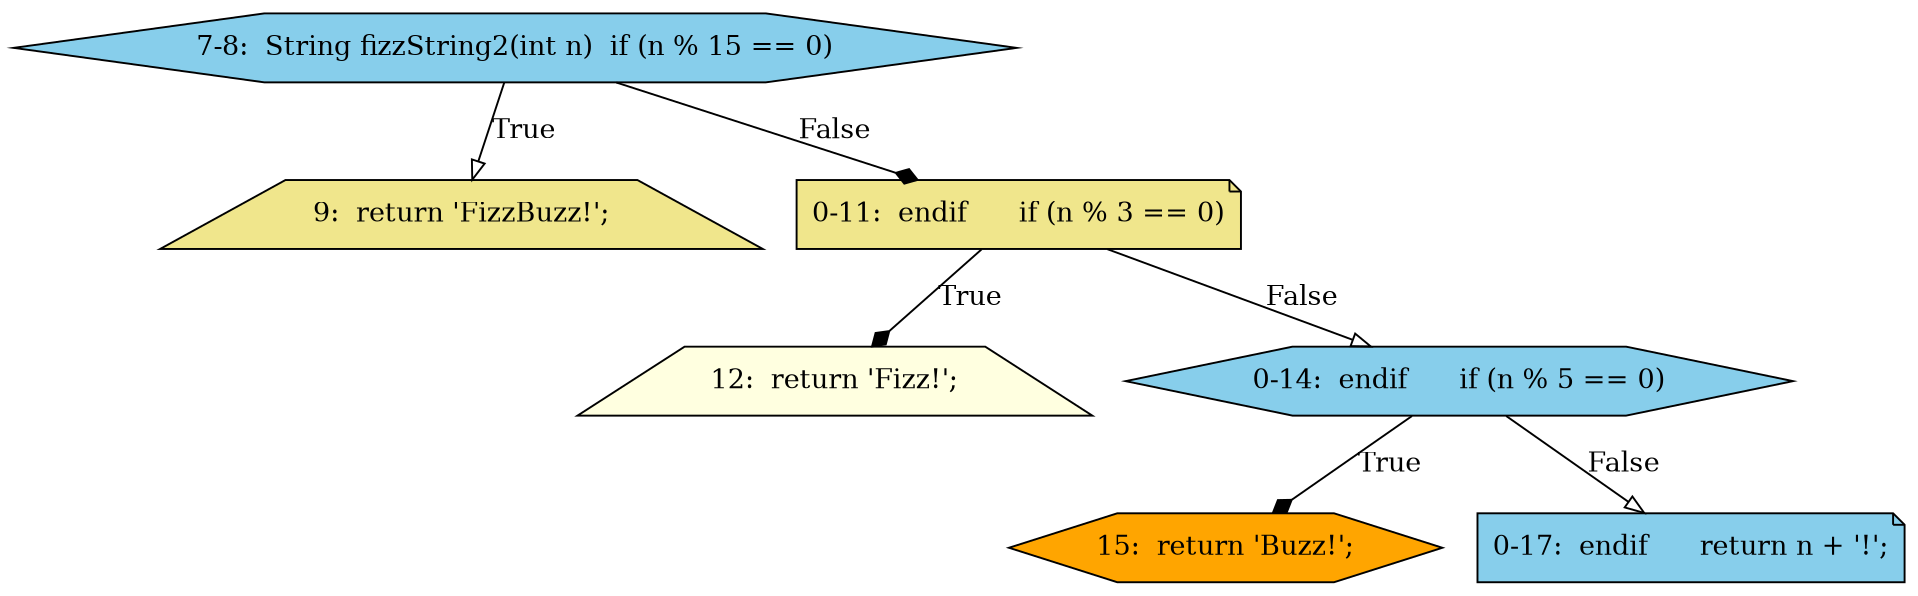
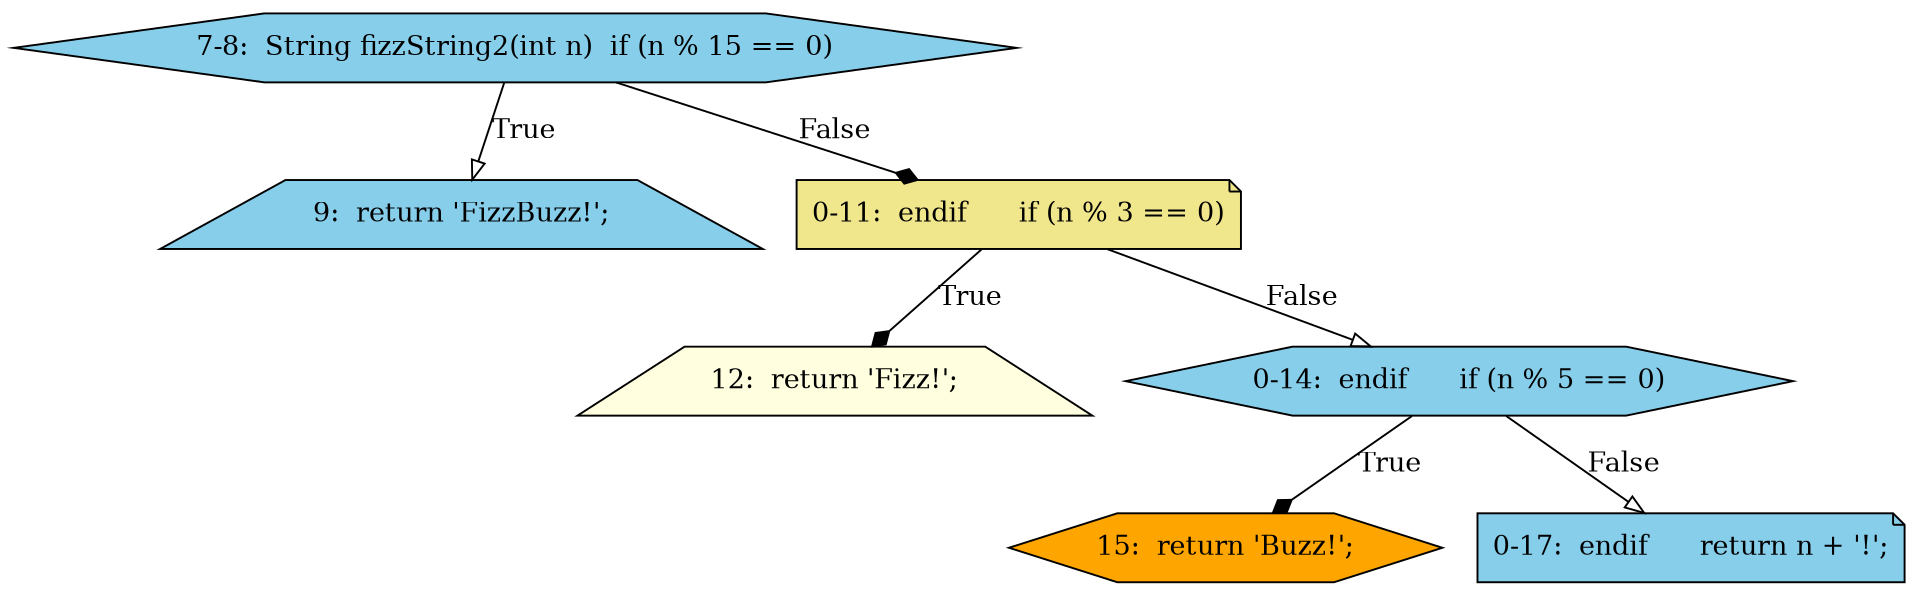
  digraph {
    node [style=filled fillcolor=skyblue shape=hexagon]
    edge [arrowhead=onormal]
    n1 [label="7-8:  String fizzString2(int n)	if (n % 15 == 0)"]
-   n2 [label="9:  return 'FizzBuzz!';" fillcolor=khaki shape=trapezium]
+   n2 [label="9:  return 'FizzBuzz!';" shape=trapezium]
    n3 [label="0-11:  endif	if (n % 3 == 0)" fillcolor=khaki shape=note]
    n4 [label="12:  return 'Fizz!';" fillcolor=lightyellow shape=trapezium]
    n5 [label="0-14:  endif	if (n % 5 == 0)"]
    n6 [label="15:  return 'Buzz!';" fillcolor=orange]
    n7 [label="0-17:  endif	return n + '!';" shape=note]
    n1 -> n2 [label=True]
    n1 -> n3 [label=False arrowhead=diamond]
    n3 -> n4 [label=True arrowhead=diamond]
    n3 -> n5 [label=False]
    n5 -> n6 [label=True arrowhead=diamond]
    n5 -> n7 [label=False]
  }
